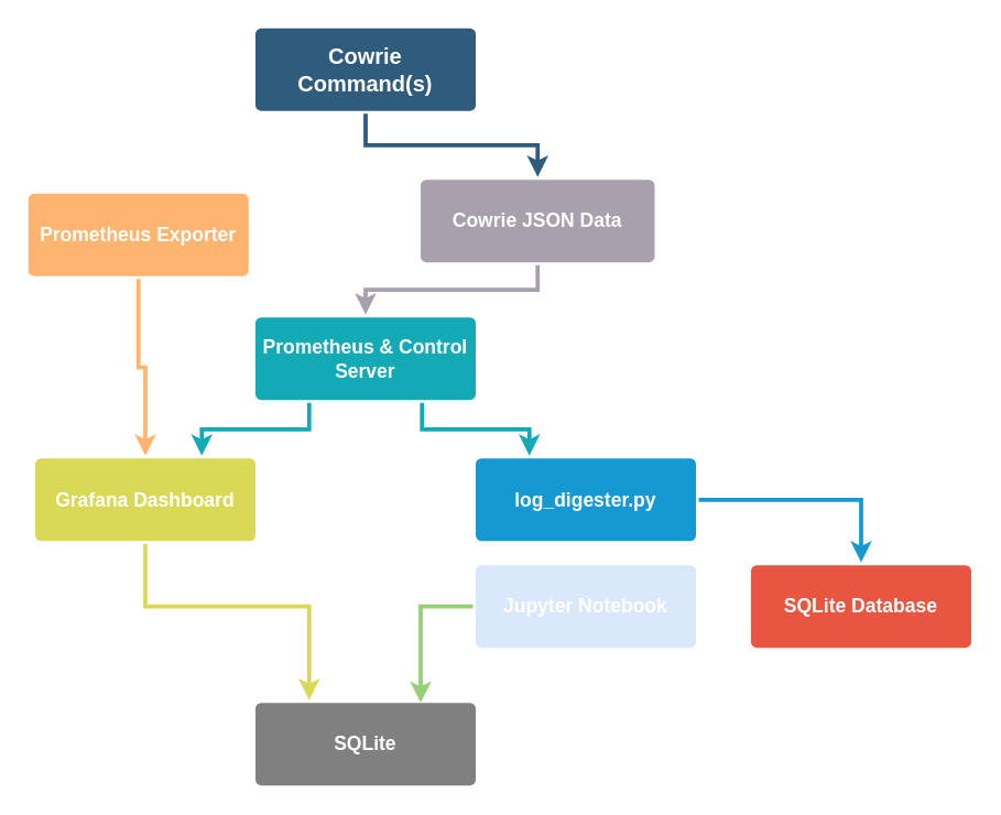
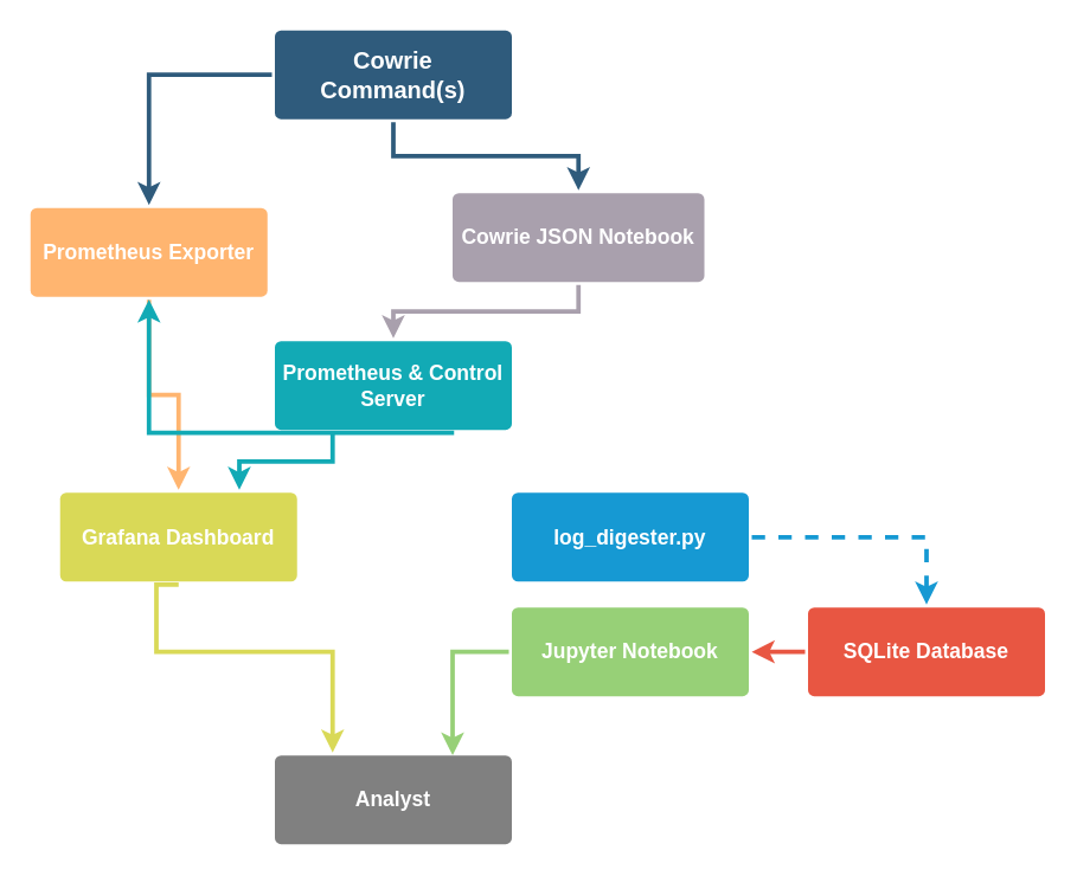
  <mxCell id="0" />
  <mxCell id="1" parent="0" />
+ <mxCell id="2" style="edgeStyle=orthogonalEdgeStyle;rounded=0;orthogonalLoop=1;jettySize=auto;html=1;strokeColor=#2F5B7C;strokeWidth=3;fontColor=#FFFFFF;" edge="1" parent="1" source="4" target="12"><mxGeometry relative="1" as="geometry" /></mxCell>
  <mxCell id="3" style="edgeStyle=orthogonalEdgeStyle;rounded=0;orthogonalLoop=1;jettySize=auto;html=1;exitX=0.5;exitY=1;exitDx=0;exitDy=0;entryX=0.5;entryY=0;entryDx=0;entryDy=0;strokeColor=#2F5B7C;strokeWidth=3;fontColor=#FFFFFF;" edge="1" parent="1" source="4" target="17"><mxGeometry relative="1" as="geometry" /></mxCell>
  <mxCell id="4" value="Cowrie Command(s)" style="rounded=1;whiteSpace=wrap;html=1;shadow=0;labelBackgroundColor=none;strokeColor=none;strokeWidth=3;fillColor=#2F5B7C;fontFamily=Helvetica;fontSize=16;fontColor=#FFFFFF;align=center;fontStyle=1;spacing=5;arcSize=7;perimeterSpacing=2;" parent="1" vertex="1"><mxGeometry x="185" y="20" width="160" height="60" as="geometry" /></mxCell>
+ <mxCell id="5" value="" style="edgeStyle=none;rounded=1;jumpStyle=none;html=1;shadow=0;labelBackgroundColor=none;startArrow=none;startFill=0;jettySize=auto;orthogonalLoop=1;strokeColor=#E85642;strokeWidth=3;fontFamily=Helvetica;fontSize=14;fontColor=#FFFFFF;spacing=5;fontStyle=1;fillColor=#b0e3e6;" parent="1" source="6" target="8" edge="1"><mxGeometry relative="1" as="geometry" /></mxCell>
  <mxCell id="6" value="SQLite Database" style="rounded=1;whiteSpace=wrap;html=1;shadow=0;labelBackgroundColor=none;strokeColor=none;strokeWidth=3;fillColor=#e85642;fontFamily=Helvetica;fontSize=14;fontColor=#FFFFFF;align=center;spacing=5;fontStyle=1;arcSize=7;perimeterSpacing=2;" parent="1" vertex="1"><mxGeometry x="545" y="410" width="160" height="60" as="geometry" /></mxCell>
  <mxCell id="7" style="edgeStyle=orthogonalEdgeStyle;rounded=0;orthogonalLoop=1;jettySize=auto;html=1;exitX=0;exitY=0.5;exitDx=0;exitDy=0;strokeColor=#97D077;strokeWidth=3;fontColor=#FFFFFF;entryX=0.744;entryY=0.031;entryDx=0;entryDy=0;entryPerimeter=0;" edge="1" parent="1" source="8" target="20"><mxGeometry relative="1" as="geometry"><mxPoint x="305" y="500" as="targetPoint" /><Array as="points"><mxPoint x="305" y="440" /></Array></mxGeometry></mxCell>
- <mxCell id="8" value="&lt;b&gt;Jupyter Notebook&lt;br&gt;&lt;/b&gt;" style="rounded=1;whiteSpace=wrap;html=1;shadow=0;labelBackgroundColor=none;strokeColor=none;strokeWidth=3;fillColor=#dae8fc;fontFamily=Helvetica;fontSize=14;fontColor=#FFFFFF;align=center;spacing=5;fontStyle=0;arcSize=7;perimeterSpacing=2;" parent="1" vertex="1"><mxGeometry x="345" y="410" width="160" height="60" as="geometry" /></mxCell>
- <mxCell id="9" style="edgeStyle=orthogonalEdgeStyle;rounded=0;orthogonalLoop=1;jettySize=auto;html=1;strokeColor=#1699D3;strokeWidth=3;fontColor=#FFFFFF;" edge="1" parent="1" source="10" target="6"><mxGeometry relative="1" as="geometry" /></mxCell>
+ <mxCell id="8" value="&lt;b&gt;Jupyter Notebook&lt;br&gt;&lt;/b&gt;" style="rounded=1;whiteSpace=wrap;html=1;shadow=0;labelBackgroundColor=none;strokeColor=none;strokeWidth=3;fillColor=#97D077;fontFamily=Helvetica;fontSize=14;fontColor=#FFFFFF;align=center;spacing=5;fontStyle=0;arcSize=7;perimeterSpacing=2;" parent="1" vertex="1"><mxGeometry x="345" y="410" width="160" height="60" as="geometry" /></mxCell>
+ <mxCell id="9" style="edgeStyle=orthogonalEdgeStyle;rounded=0;orthogonalLoop=1;jettySize=auto;html=1;strokeColor=#1699D3;strokeWidth=3;fontColor=#FFFFFF;dashed=1;" edge="1" parent="1" source="10" target="6"><mxGeometry relative="1" as="geometry" /></mxCell>
  <mxCell id="10" value="log_digester.py" style="rounded=1;whiteSpace=wrap;html=1;shadow=0;labelBackgroundColor=none;strokeColor=none;strokeWidth=3;fillColor=#1699D3;fontFamily=Helvetica;fontSize=14;fontColor=#FFFFFF;align=center;spacing=5;fontStyle=1;arcSize=7;perimeterSpacing=2;" parent="1" vertex="1"><mxGeometry x="345" y="332.5" width="160" height="60" as="geometry" /></mxCell>
  <mxCell id="11" style="edgeStyle=orthogonalEdgeStyle;rounded=0;orthogonalLoop=1;jettySize=auto;html=1;exitX=0.5;exitY=1;exitDx=0;exitDy=0;strokeColor=#FFB570;strokeWidth=3;fontColor=#FFFFFF;" edge="1" parent="1" source="12" target="19"><mxGeometry relative="1" as="geometry" /></mxCell>
  <mxCell id="12" value="Prometheus Exporter" style="rounded=1;whiteSpace=wrap;html=1;shadow=0;labelBackgroundColor=none;strokeColor=none;strokeWidth=3;fillColor=#FFB570;fontFamily=Helvetica;fontSize=14;fontColor=#FFFFFF;align=center;spacing=5;arcSize=7;perimeterSpacing=2;fontStyle=1" parent="1" vertex="1"><mxGeometry x="20" y="140" width="160" height="60" as="geometry" /></mxCell>
- <mxCell id="13" style="edgeStyle=orthogonalEdgeStyle;rounded=0;orthogonalLoop=1;jettySize=auto;html=1;entryX=0.25;entryY=0;entryDx=0;entryDy=0;strokeColor=#12AAB5;strokeWidth=3;fontColor=#FFFFFF;exitX=0.75;exitY=1;exitDx=0;exitDy=0;" edge="1" parent="1" source="15" target="10"><mxGeometry relative="1" as="geometry" /></mxCell>
+ <mxCell id="13" style="edgeStyle=orthogonalEdgeStyle;rounded=0;orthogonalLoop=1;jettySize=auto;html=1;strokeColor=#12AAB5;strokeWidth=3;fontColor=#FFFFFF;exitX=0.75;exitY=1;exitDx=0;exitDy=0;" edge="1" parent="1" source="15" target="12"><mxGeometry relative="1" as="geometry" /></mxCell>
  <mxCell id="14" style="edgeStyle=orthogonalEdgeStyle;rounded=0;orthogonalLoop=1;jettySize=auto;html=1;exitX=0.25;exitY=1;exitDx=0;exitDy=0;entryX=0.75;entryY=0;entryDx=0;entryDy=0;strokeColor=#12AAB5;strokeWidth=3;fontColor=#FFFFFF;" edge="1" parent="1" source="15" target="19"><mxGeometry relative="1" as="geometry" /></mxCell>
  <mxCell id="15" value="Prometheus &amp;amp; Control Server" style="rounded=1;whiteSpace=wrap;html=1;shadow=0;labelBackgroundColor=none;strokeColor=none;strokeWidth=3;fillColor=#12AAB5;fontFamily=Helvetica;fontSize=14;fontColor=#FFFFFF;align=center;spacing=5;fontStyle=1;arcSize=7;perimeterSpacing=2;gradientColor=none;" parent="1" vertex="1"><mxGeometry x="185" y="230" width="160" height="60" as="geometry" /></mxCell>
  <mxCell id="16" style="edgeStyle=orthogonalEdgeStyle;rounded=0;orthogonalLoop=1;jettySize=auto;html=1;exitX=0.5;exitY=1;exitDx=0;exitDy=0;strokeColor=#A9A0AD;strokeWidth=3;fontColor=#FFFFFF;fillColor=#e1d5e7;" edge="1" parent="1" source="17" target="15"><mxGeometry relative="1" as="geometry" /></mxCell>
- <mxCell id="17" value="Cowrie JSON Data" style="rounded=1;whiteSpace=wrap;html=1;shadow=0;labelBackgroundColor=none;strokeWidth=3;fontFamily=Helvetica;fontSize=14;align=center;spacing=5;fontStyle=1;arcSize=7;perimeterSpacing=2;fillColor=#A9A0AD;strokeColor=none;fontColor=#FFFFFF;" parent="1" vertex="1"><mxGeometry x="305" y="130" width="170" height="60" as="geometry" /></mxCell>
+ <mxCell id="17" value="Cowrie JSON Notebook" style="rounded=1;whiteSpace=wrap;html=1;shadow=0;labelBackgroundColor=none;strokeWidth=3;fontFamily=Helvetica;fontSize=14;align=center;spacing=5;fontStyle=1;arcSize=7;perimeterSpacing=2;fillColor=#A9A0AD;strokeColor=none;fontColor=#FFFFFF;" parent="1" vertex="1"><mxGeometry x="305" y="130" width="170" height="60" as="geometry" /></mxCell>
  <mxCell id="18" style="edgeStyle=orthogonalEdgeStyle;rounded=0;orthogonalLoop=1;jettySize=auto;html=1;exitX=0.5;exitY=1;exitDx=0;exitDy=0;strokeColor=#D9D957;strokeWidth=3;fontColor=#FFFFFF;" edge="1" parent="1" source="19"><mxGeometry relative="1" as="geometry"><mxPoint x="224" y="508" as="targetPoint" /><Array as="points"><mxPoint x="105" y="440" /><mxPoint x="224" y="440" /></Array></mxGeometry></mxCell>
- <mxCell id="19" value="Grafana Dashboard" style="rounded=1;whiteSpace=wrap;html=1;shadow=0;labelBackgroundColor=none;strokeColor=none;strokeWidth=3;fillColor=#D9D957;fontFamily=Helvetica;fontSize=14;align=center;spacing=5;fontStyle=1;arcSize=7;perimeterSpacing=2;fontColor=#FFFFFF;" vertex="1" parent="1"><mxGeometry x="25" y="332.5" width="160" height="60" as="geometry" /></mxCell>
- <mxCell id="20" value="SQLite" style="rounded=1;whiteSpace=wrap;html=1;shadow=0;labelBackgroundColor=none;strokeColor=none;strokeWidth=3;fillColor=#808080;fontFamily=Helvetica;fontSize=14;fontColor=#FFFFFF;align=center;spacing=5;fontStyle=1;arcSize=7;perimeterSpacing=2;gradientColor=none;" vertex="1" parent="1"><mxGeometry x="185" y="510" width="160" height="60" as="geometry" /></mxCell>
+ <mxCell id="19" value="Grafana Dashboard" style="rounded=1;whiteSpace=wrap;html=1;shadow=0;labelBackgroundColor=none;strokeColor=none;strokeWidth=3;fillColor=#D9D957;fontFamily=Helvetica;fontSize=14;align=center;spacing=5;fontStyle=1;arcSize=7;perimeterSpacing=2;fontColor=#FFFFFF;" vertex="1" parent="1"><mxGeometry x="40" y="332.5" width="160" height="60" as="geometry" /></mxCell>
+ <mxCell id="20" value="Analyst" style="rounded=1;whiteSpace=wrap;html=1;shadow=0;labelBackgroundColor=none;strokeColor=none;strokeWidth=3;fillColor=#808080;fontFamily=Helvetica;fontSize=14;fontColor=#FFFFFF;align=center;spacing=5;fontStyle=1;arcSize=7;perimeterSpacing=2;gradientColor=none;" vertex="1" parent="1"><mxGeometry x="185" y="510" width="160" height="60" as="geometry" /></mxCell>
